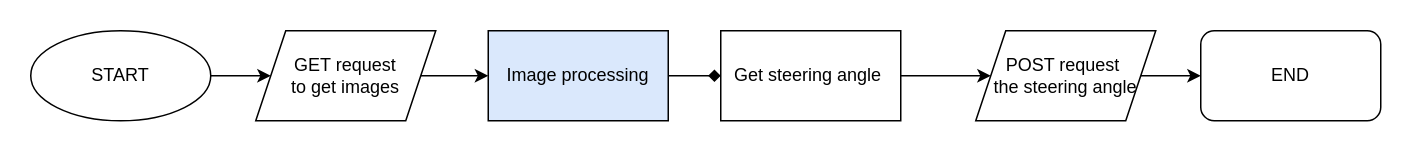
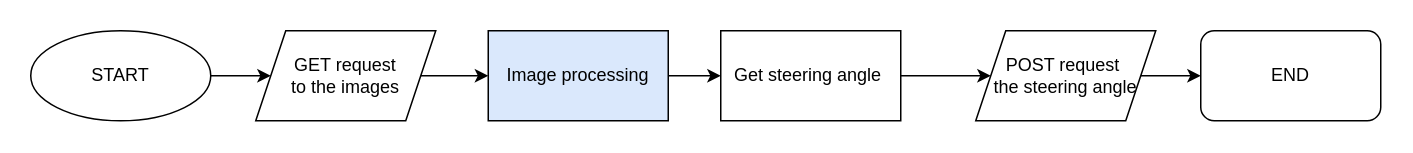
  <mxCell id="0" />
  <mxCell id="1" parent="0" />
  <mxCell id="2" value="" style="edgeStyle=orthogonalEdgeStyle;rounded=0;orthogonalLoop=1;jettySize=auto;html=1;" edge="1" parent="1" source="3" target="5"><mxGeometry relative="1" as="geometry" /></mxCell>
  <mxCell id="3" value="START" style="ellipse;whiteSpace=wrap;html=1;" vertex="1" parent="1"><mxGeometry y="20" width="120" height="60" as="geometry" x="20" /></mxCell>
  <mxCell id="4" value="" style="edgeStyle=orthogonalEdgeStyle;rounded=0;orthogonalLoop=1;jettySize=auto;html=1;" edge="1" parent="1" source="5" target="7"><mxGeometry relative="1" as="geometry" /></mxCell>
- <mxCell id="5" value="GET request &lt;br&gt;to get images" style="shape=parallelogram;perimeter=parallelogramPerimeter;whiteSpace=wrap;html=1;fixedSize=1;" vertex="1" parent="1"><mxGeometry x="170" y="20" width="120" height="60" as="geometry" /></mxCell>
- <mxCell id="6" value="" style="edgeStyle=orthogonalEdgeStyle;rounded=0;orthogonalLoop=1;jettySize=auto;html=1;endArrow=diamond;" edge="1" parent="1" source="7" target="9"><mxGeometry relative="1" as="geometry" /></mxCell>
+ <mxCell id="5" value="GET request &lt;br&gt;to the images" style="shape=parallelogram;perimeter=parallelogramPerimeter;whiteSpace=wrap;html=1;fixedSize=1;" vertex="1" parent="1"><mxGeometry x="170" y="20" width="120" height="60" as="geometry" /></mxCell>
+ <mxCell id="6" value="" style="edgeStyle=orthogonalEdgeStyle;rounded=0;orthogonalLoop=1;jettySize=auto;html=1;" edge="1" parent="1" source="7" target="9"><mxGeometry relative="1" as="geometry" /></mxCell>
  <mxCell id="7" value="Image processing" style="rounded=0;whiteSpace=wrap;html=1;fillColor=#dae8fc;" vertex="1" parent="1"><mxGeometry x="325" y="20" width="120" height="60" as="geometry" /></mxCell>
  <mxCell id="8" value="" style="edgeStyle=orthogonalEdgeStyle;rounded=0;orthogonalLoop=1;jettySize=auto;html=1;" edge="1" parent="1" source="9" target="11"><mxGeometry relative="1" as="geometry" /></mxCell>
  <mxCell id="9" value="Get steering angle&amp;nbsp;" style="rounded=0;whiteSpace=wrap;html=1;" vertex="1" parent="1"><mxGeometry x="480" y="20" width="120" height="60" as="geometry" /></mxCell>
  <mxCell id="10" value="" style="edgeStyle=orthogonalEdgeStyle;rounded=0;orthogonalLoop=1;jettySize=auto;html=1;" edge="1" parent="1" source="11" target="12"><mxGeometry relative="1" as="geometry" /></mxCell>
  <mxCell id="11" value="POST request&amp;nbsp;&lt;br&gt;the steering angle" style="shape=parallelogram;perimeter=parallelogramPerimeter;whiteSpace=wrap;html=1;fixedSize=1;" vertex="1" parent="1"><mxGeometry x="650" y="20" width="120" height="60" as="geometry" /></mxCell>
  <mxCell id="12" value="END" style="rounded=1;whiteSpace=wrap;html=1;" vertex="1" parent="1"><mxGeometry x="800" y="20" width="120" height="60" as="geometry" /></mxCell>
